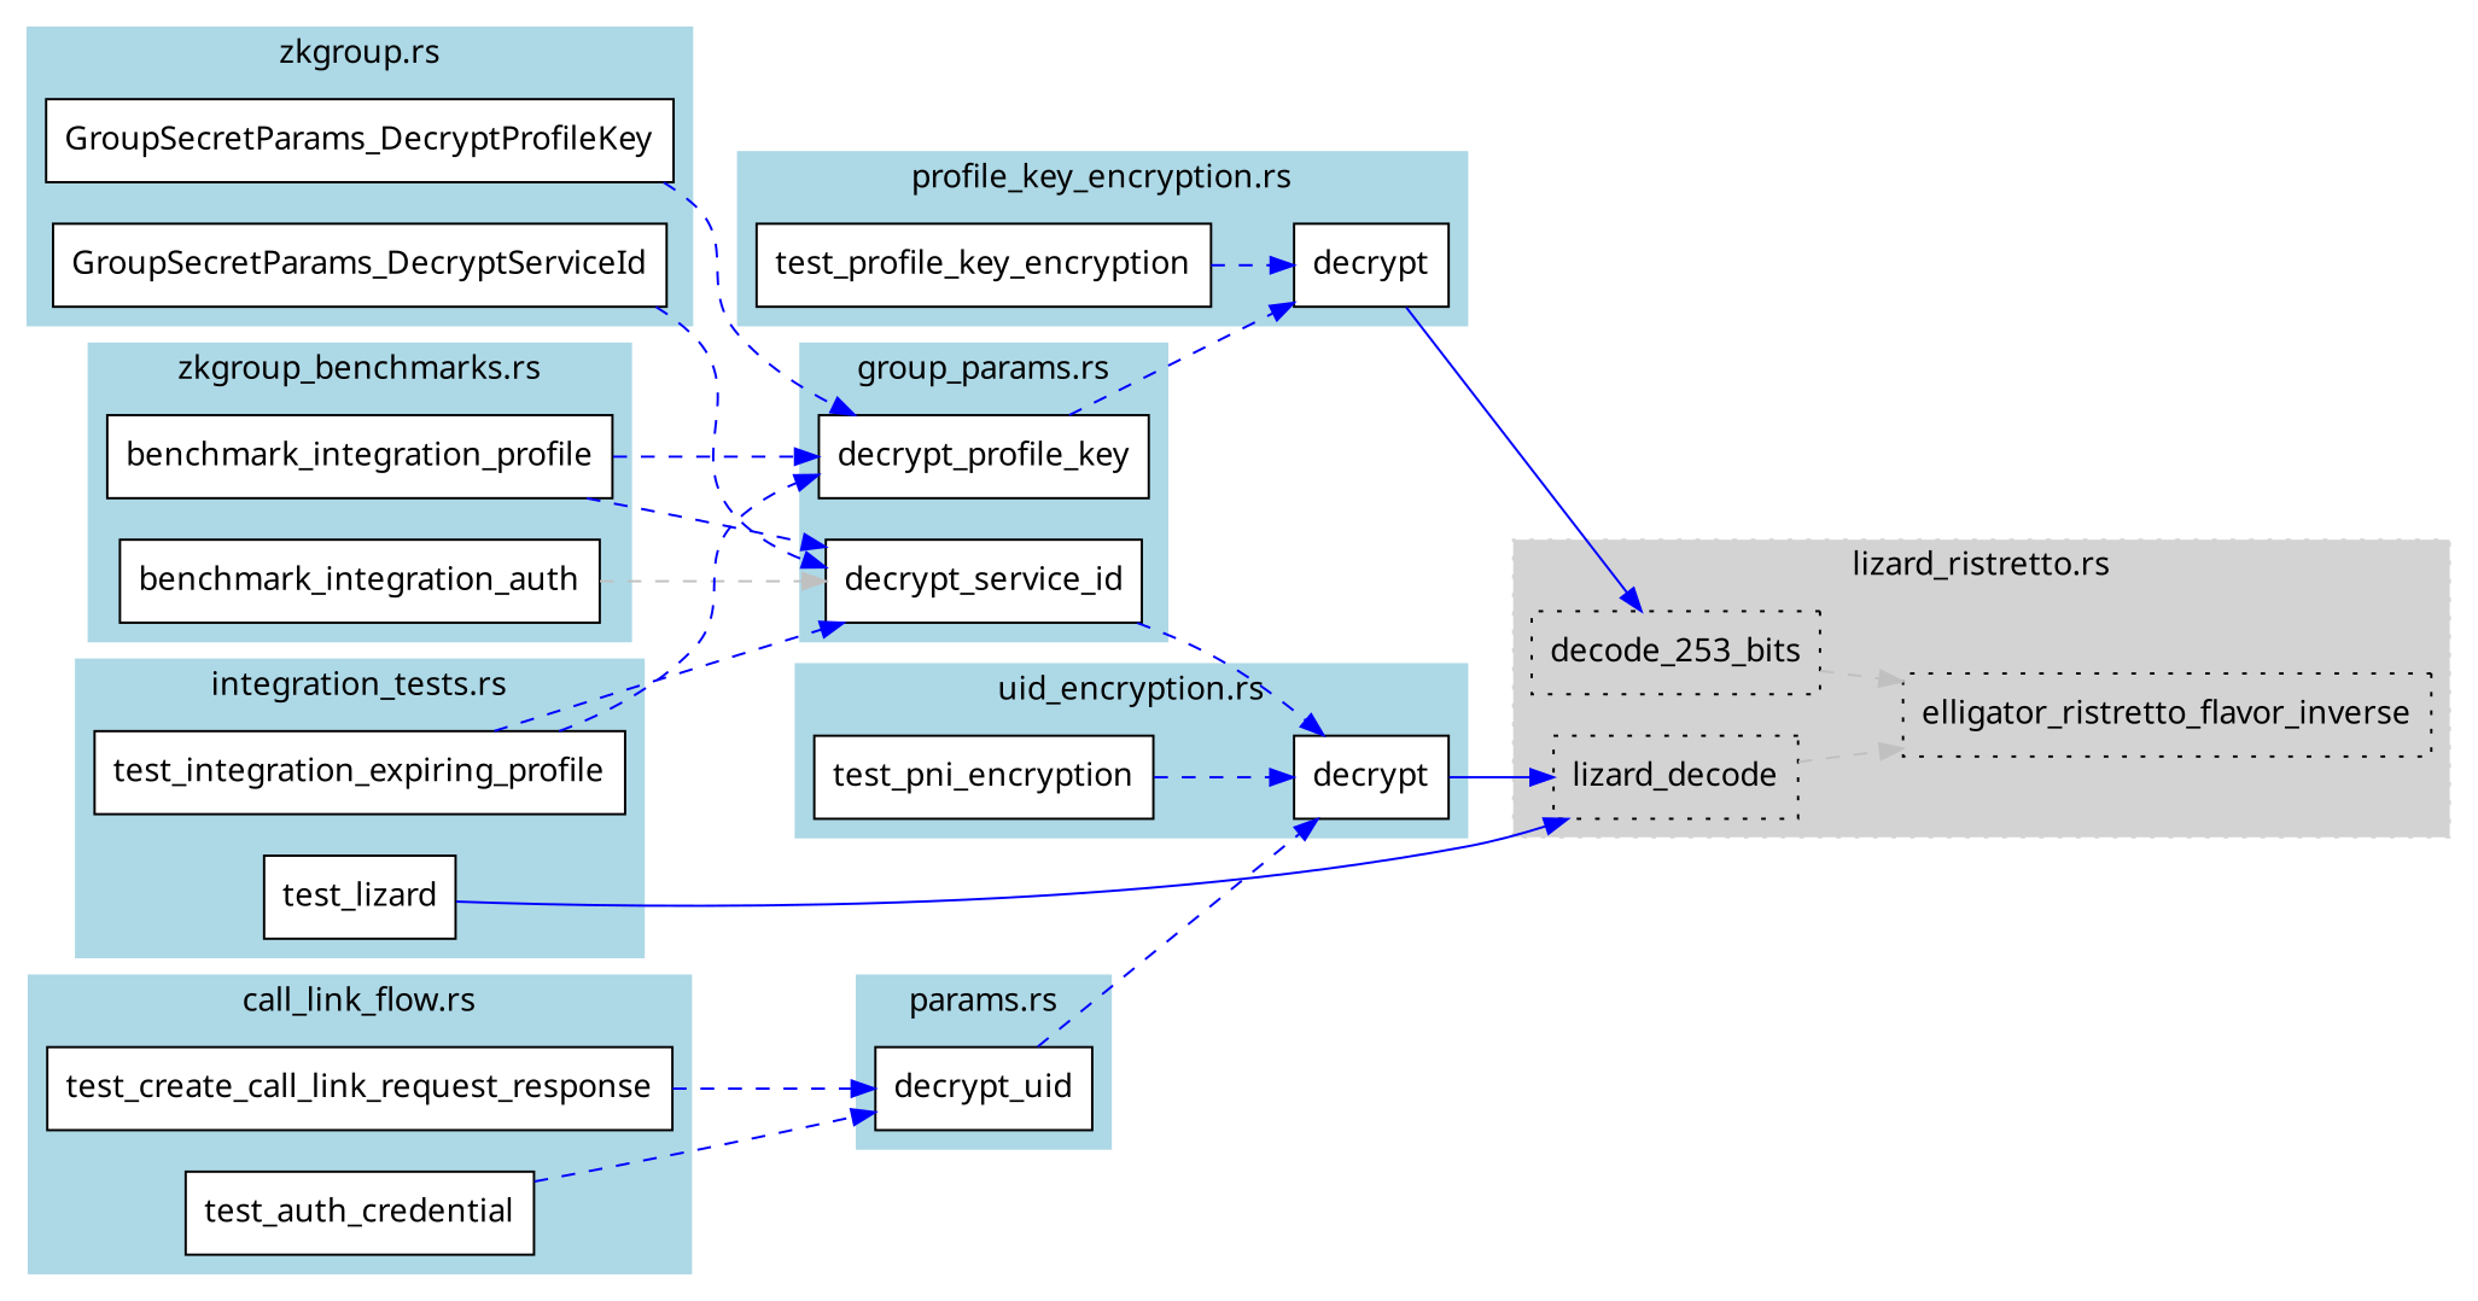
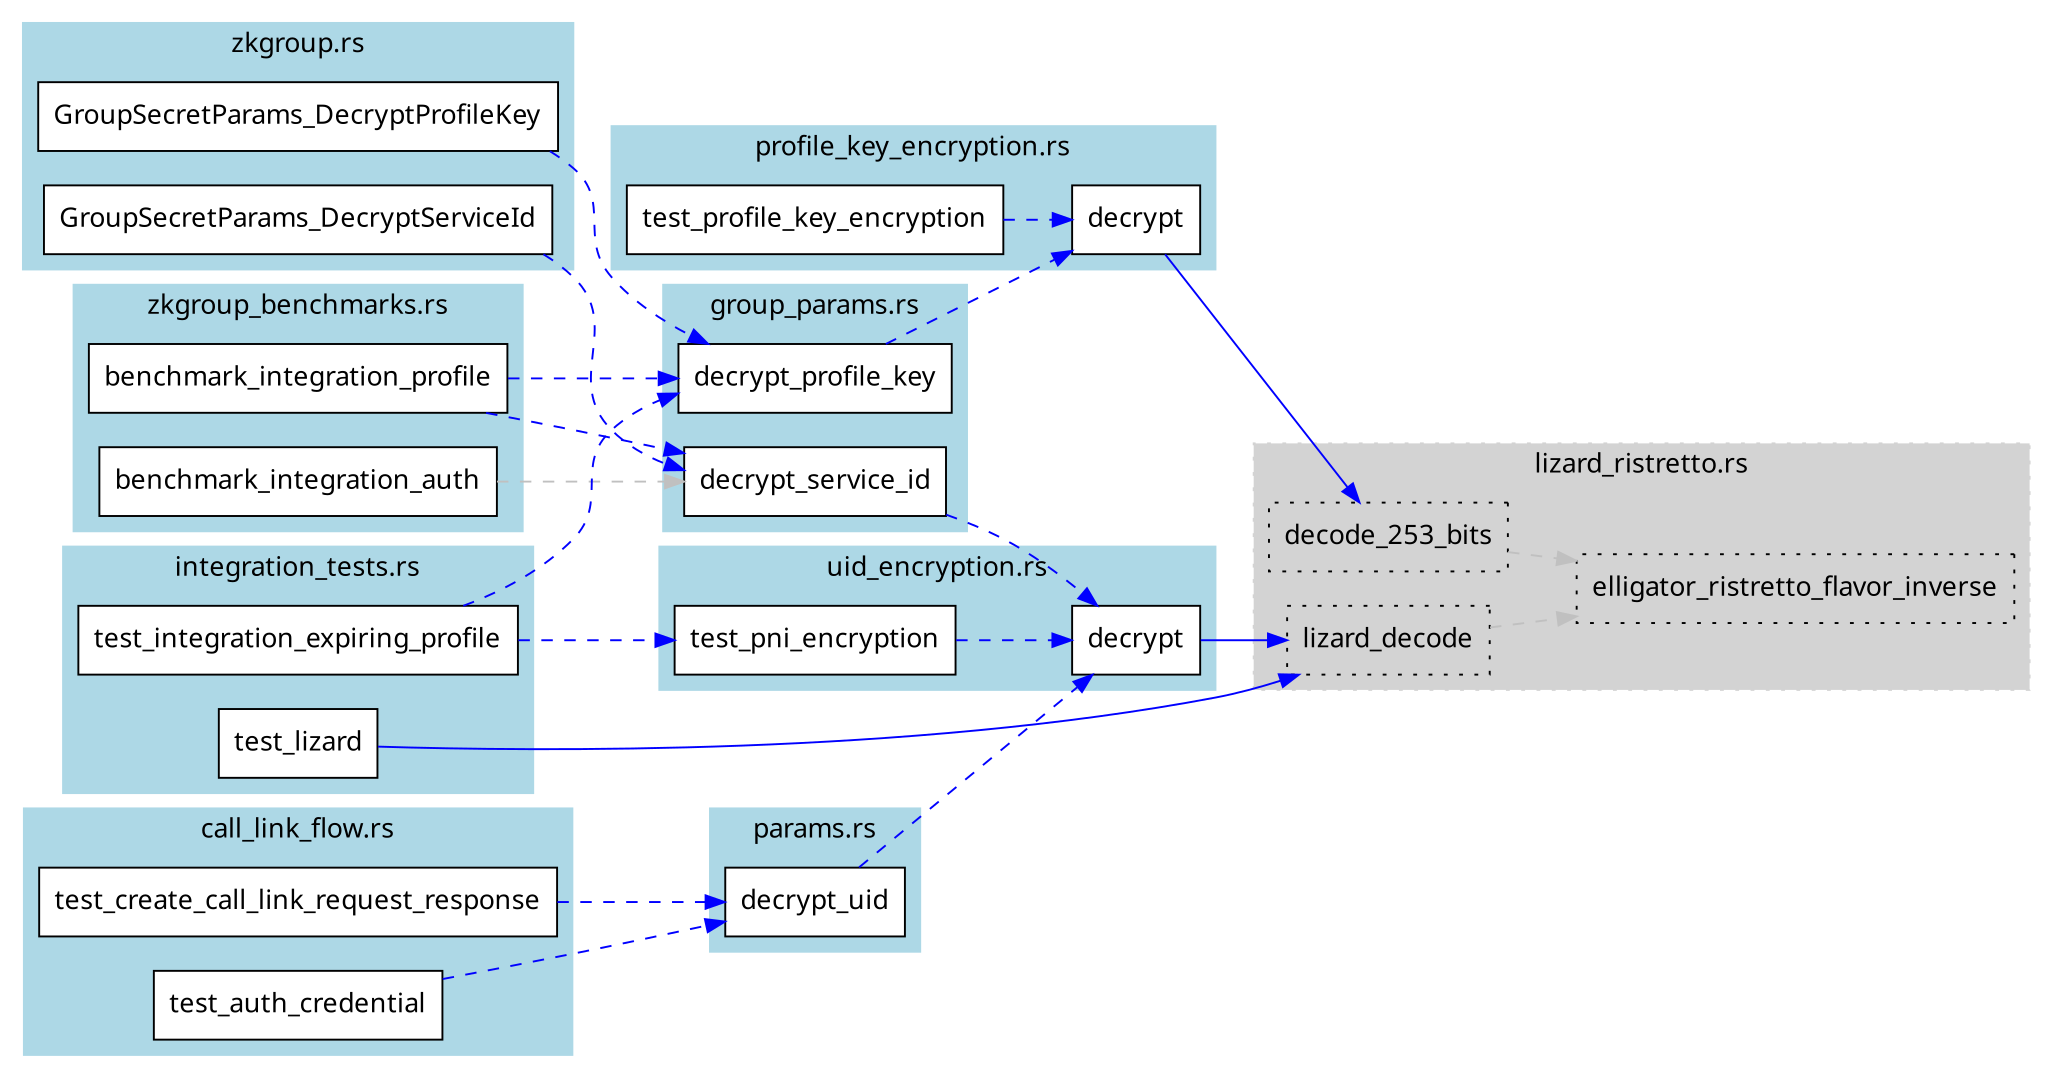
  digraph {
    fontname="Noto Sans"
    rankdir=LR
    node [fillcolor=white fontname="Noto Sans" shape=box style=filled]
    edge [color=blue fontname="Noto Sans" style=dashed]
    n1 [fillcolor=lightgray label=lizard_decode style="filled,dotted"]
    n2 [fillcolor=lightgray label=decode_253_bits style="filled,dotted"]
    n3 [fillcolor=lightgray label=elligator_ristretto_flavor_inverse style="filled,dotted"]
    n4 [label=GroupSecretParams_DecryptProfileKey]
    n5 [label=GroupSecretParams_DecryptServiceId]
    n6 [label=benchmark_integration_profile]
    n7 [label=benchmark_integration_auth]
    n8 [label=decrypt_uid]
    n9 [label=decrypt_profile_key]
    n10 [label=decrypt_service_id]
    n11 [label=decrypt]
    n12 [label=test_profile_key_encryption]
    n13 [label=test_pni_encryption]
    n14 [label=decrypt]
    n15 [label=test_create_call_link_request_response]
    n16 [label=test_auth_credential]
    n17 [label=test_lizard]
    n18 [label=test_integration_expiring_profile]
    subgraph cluster_1 {
      color=lightgrey
      label="lizard_ristretto.rs"
      style="filled,dotted"
      n1
      n2
      n3
    }
    subgraph cluster_2 {
      color=lightblue
      label="zkgroup.rs"
      style=filled
      n4
      n5
    }
    subgraph cluster_3 {
      color=lightblue
      label="zkgroup_benchmarks.rs"
      style=filled
      n6
      n7
    }
    subgraph cluster_4 {
      color=lightblue
      label="params.rs"
      style=filled
      n8
    }
    subgraph cluster_5 {
      color=lightblue
      label="group_params.rs"
      style=filled
      n9
      n10
    }
    subgraph cluster_6 {
      color=lightblue
      label="profile_key_encryption.rs"
      style=filled
      n11
      n12
    }
    subgraph cluster_7 {
      color=lightblue
      label="uid_encryption.rs"
      style=filled
      n13
      n14
    }
    subgraph cluster_8 {
      color=lightblue
      label="call_link_flow.rs"
      style=filled
      n15
      n16
    }
    subgraph cluster_9 {
      color=lightblue
      label="integration_tests.rs"
      style=filled
      n17
      n18
    }
    n1 -> n3 [color=gray]
    n2 -> n3 [color=gray]
    n4 -> n9
    n5 -> n10
    n6 -> n9
    n6 -> n10
    n7 -> n10 [color=gray]
    n8 -> n14
    n9 -> n11
    n10 -> n14
    n11 -> n2 [style=""]
    n12 -> n11
    n13 -> n14
    n14 -> n1 [style=""]
    n15 -> n8
    n16 -> n8
    n17 -> n1 [style=""]
    n18 -> n9
-   n18 -> n10
+   n18 -> n13
  }
